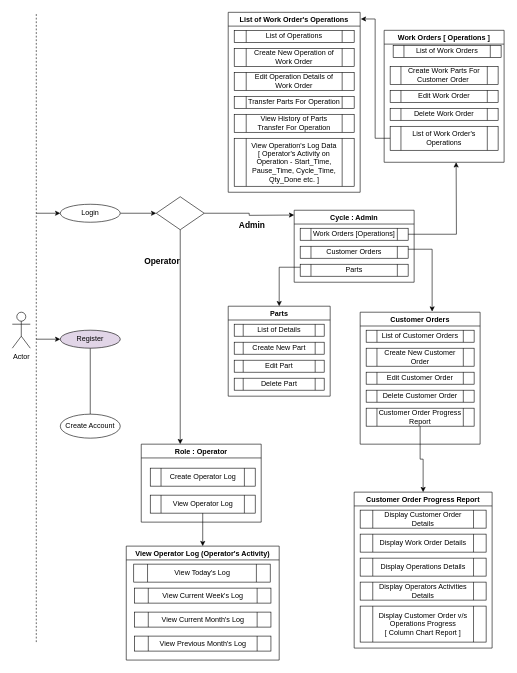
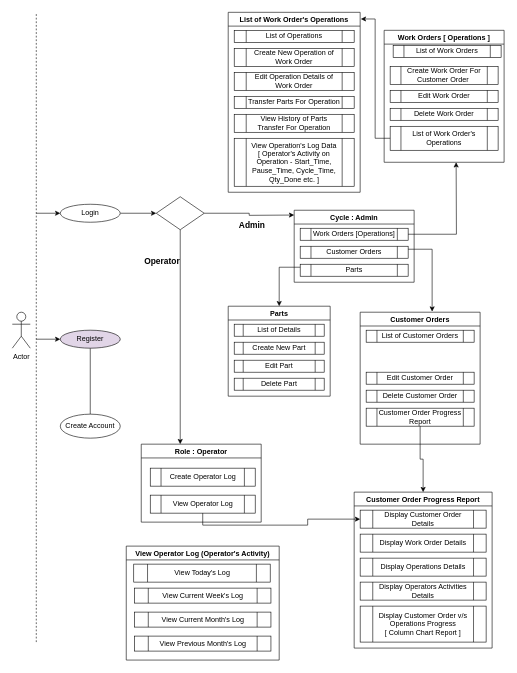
  <mxCell id="0" />
  <mxCell id="1" parent="0" />
  <mxCell id="2" value="" style="endArrow=none;dashed=1;html=1;rounded=0;" edge="1" parent="1"><mxGeometry width="50" height="50" relative="1" as="geometry"><mxPoint x="60" y="1070" as="sourcePoint" /><mxPoint x="60" y="20" as="targetPoint" /></mxGeometry></mxCell>
  <mxCell id="3" value="Actor" style="shape=umlActor;verticalLabelPosition=bottom;verticalAlign=top;html=1;outlineConnect=0;" vertex="1" parent="1"><mxGeometry x="20" y="520" width="30" height="60" as="geometry" /></mxCell>
  <mxCell id="4" style="edgeStyle=orthogonalEdgeStyle;rounded=0;orthogonalLoop=1;jettySize=auto;html=1;exitX=1;exitY=0.5;exitDx=0;exitDy=0;entryX=0;entryY=0.5;entryDx=0;entryDy=0;" edge="1" parent="1" source="5" target="11"><mxGeometry relative="1" as="geometry" /></mxCell>
  <mxCell id="5" value="Login" style="ellipse;whiteSpace=wrap;html=1;" vertex="1" parent="1"><mxGeometry x="100" y="340" width="100" height="30" as="geometry" /></mxCell>
  <mxCell id="6" style="edgeStyle=orthogonalEdgeStyle;rounded=0;orthogonalLoop=1;jettySize=auto;html=1;exitX=0.5;exitY=1;exitDx=0;exitDy=0;entryX=0.5;entryY=0;entryDx=0;entryDy=0;endArrow=none;" edge="1" parent="1" source="7" target="8"><mxGeometry relative="1" as="geometry" /></mxCell>
  <mxCell id="7" value="Register" style="ellipse;whiteSpace=wrap;html=1;fillColor=#e1d5e7;" vertex="1" parent="1"><mxGeometry x="100" y="550" width="100" height="30" as="geometry" /></mxCell>
  <mxCell id="8" value="Create Account" style="ellipse;whiteSpace=wrap;html=1;" vertex="1" parent="1"><mxGeometry x="100" y="690" width="100" height="40" as="geometry" /></mxCell>
  <mxCell id="9" style="edgeStyle=orthogonalEdgeStyle;rounded=0;orthogonalLoop=1;jettySize=auto;html=1;exitX=1;exitY=0.5;exitDx=0;exitDy=0;" edge="1" parent="1" source="11"><mxGeometry relative="1" as="geometry"><mxPoint x="490" y="358" as="targetPoint" /></mxGeometry></mxCell>
  <mxCell id="10" style="edgeStyle=orthogonalEdgeStyle;rounded=0;orthogonalLoop=1;jettySize=auto;html=1;exitX=0.5;exitY=1;exitDx=0;exitDy=0;entryX=0.325;entryY=0;entryDx=0;entryDy=0;entryPerimeter=0;fontSize=14;" edge="1" parent="1" source="11" target="16"><mxGeometry relative="1" as="geometry" /></mxCell>
  <mxCell id="11" value="" style="rhombus;whiteSpace=wrap;html=1;" vertex="1" parent="1"><mxGeometry x="260" y="327.5" width="80" height="55" as="geometry" /></mxCell>
  <mxCell id="12" value="Cycle : Admin" style="swimlane;startSize=23;" vertex="1" parent="1"><mxGeometry x="490" y="350" width="200" height="120" as="geometry" /></mxCell>
  <mxCell id="13" value="Work Orders [Operations]" style="shape=process;whiteSpace=wrap;html=1;backgroundOutline=1;" vertex="1" parent="12"><mxGeometry x="10" y="30" width="180" height="20" as="geometry" /></mxCell>
  <mxCell id="14" value="Customer Orders" style="shape=process;whiteSpace=wrap;html=1;backgroundOutline=1;" vertex="1" parent="12"><mxGeometry x="10" y="60" width="180" height="20" as="geometry" /></mxCell>
  <mxCell id="15" value="Parts" style="shape=process;whiteSpace=wrap;html=1;backgroundOutline=1;" vertex="1" parent="12"><mxGeometry x="10" y="90" width="180" height="20" as="geometry" /></mxCell>
  <mxCell id="16" value="Role : Operator" style="swimlane;startSize=23;" vertex="1" parent="1"><mxGeometry x="235" y="740" width="200" height="130" as="geometry" /></mxCell>
  <mxCell id="17" value="Create Operator Log" style="shape=process;whiteSpace=wrap;html=1;backgroundOutline=1;" vertex="1" parent="16"><mxGeometry x="15" y="40" width="175" height="30" as="geometry" /></mxCell>
  <mxCell id="18" value="View Operator Log" style="shape=process;whiteSpace=wrap;html=1;backgroundOutline=1;" vertex="1" parent="16"><mxGeometry x="15" y="85" width="175" height="30" as="geometry" /></mxCell>
  <mxCell id="19" value="Parts" style="swimlane;startSize=23;" vertex="1" parent="1"><mxGeometry x="380" y="510" width="170" height="150" as="geometry" /></mxCell>
  <mxCell id="20" value="List of Details" style="shape=process;whiteSpace=wrap;html=1;backgroundOutline=1;" vertex="1" parent="19"><mxGeometry x="10" y="30" width="150" height="20" as="geometry" /></mxCell>
  <mxCell id="21" value="Create New Part" style="shape=process;whiteSpace=wrap;html=1;backgroundOutline=1;" vertex="1" parent="19"><mxGeometry x="10" y="60" width="150" height="20" as="geometry" /></mxCell>
  <mxCell id="22" value="Edit Part" style="shape=process;whiteSpace=wrap;html=1;backgroundOutline=1;" vertex="1" parent="19"><mxGeometry x="10" y="90" width="150" height="20" as="geometry" /></mxCell>
  <mxCell id="23" value="Delete Part" style="shape=process;whiteSpace=wrap;html=1;backgroundOutline=1;" vertex="1" parent="19"><mxGeometry x="10" y="120" width="150" height="20" as="geometry" /></mxCell>
  <mxCell id="24" value="Customer Orders" style="swimlane;startSize=23;" vertex="1" parent="1"><mxGeometry x="600" y="520" width="200" height="220" as="geometry" /></mxCell>
  <mxCell id="25" value="List of Customer Orders" style="shape=process;whiteSpace=wrap;html=1;backgroundOutline=1;" vertex="1" parent="24"><mxGeometry x="10" y="30" width="180" height="20" as="geometry" /></mxCell>
- <mxCell id="26" value="Create New Customer Order" style="shape=process;whiteSpace=wrap;html=1;backgroundOutline=1;" vertex="1" parent="24"><mxGeometry x="10" y="60" width="180" height="30" as="geometry" /></mxCell>
  <mxCell id="27" value="Edit Customer Order" style="shape=process;whiteSpace=wrap;html=1;backgroundOutline=1;" vertex="1" parent="24"><mxGeometry x="10" y="100" width="180" height="20" as="geometry" /></mxCell>
  <mxCell id="28" value="Delete Customer Order" style="shape=process;whiteSpace=wrap;html=1;backgroundOutline=1;" vertex="1" parent="24"><mxGeometry x="10" y="130" width="180" height="20" as="geometry" /></mxCell>
  <mxCell id="29" value="Customer Order Progress Report" style="shape=process;whiteSpace=wrap;html=1;backgroundOutline=1;" vertex="1" parent="24"><mxGeometry x="10" y="160" width="180" height="30" as="geometry" /></mxCell>
  <mxCell id="30" value="Customer Order Progress Report" style="swimlane;startSize=23;" vertex="1" parent="1"><mxGeometry x="590" y="820" width="230" height="260" as="geometry" /></mxCell>
  <mxCell id="31" value="Display Customer Order Details" style="shape=process;whiteSpace=wrap;html=1;backgroundOutline=1;" vertex="1" parent="30"><mxGeometry x="10" y="30" width="210" height="30" as="geometry" /></mxCell>
  <mxCell id="32" value="Display Work Order Details" style="shape=process;whiteSpace=wrap;html=1;backgroundOutline=1;" vertex="1" parent="30"><mxGeometry x="10" y="70" width="210" height="30" as="geometry" /></mxCell>
  <mxCell id="33" value="Display Operations Details" style="shape=process;whiteSpace=wrap;html=1;backgroundOutline=1;" vertex="1" parent="30"><mxGeometry x="10" y="110" width="210" height="30" as="geometry" /></mxCell>
  <mxCell id="34" value="Display Operators Activities Details" style="shape=process;whiteSpace=wrap;html=1;backgroundOutline=1;" vertex="1" parent="30"><mxGeometry x="10" y="150" width="210" height="30" as="geometry" /></mxCell>
  <mxCell id="35" value="Display Customer Order v/s Operations Progress&lt;br&gt;[ Column Chart Report ]" style="shape=process;whiteSpace=wrap;html=1;backgroundOutline=1;" vertex="1" parent="30"><mxGeometry x="10" y="190" width="210" height="60" as="geometry" /></mxCell>
  <mxCell id="36" value="Work Orders [ Operations ]" style="swimlane;startSize=23;" vertex="1" parent="1"><mxGeometry x="640" y="50" width="200" height="220" as="geometry" /></mxCell>
  <mxCell id="37" value="List of Work Orders" style="shape=process;whiteSpace=wrap;html=1;backgroundOutline=1;" vertex="1" parent="36"><mxGeometry x="15" y="25" width="180" height="20" as="geometry" /></mxCell>
- <mxCell id="38" value="Create Work Parts For Customer Order&amp;nbsp;" style="shape=process;whiteSpace=wrap;html=1;backgroundOutline=1;" vertex="1" parent="36"><mxGeometry x="10" y="60" width="180" height="30" as="geometry" /></mxCell>
+ <mxCell id="38" value="Create Work Order For Customer Order&amp;nbsp;" style="shape=process;whiteSpace=wrap;html=1;backgroundOutline=1;" vertex="1" parent="36"><mxGeometry x="10" y="60" width="180" height="30" as="geometry" /></mxCell>
  <mxCell id="39" value="Edit Work Order" style="shape=process;whiteSpace=wrap;html=1;backgroundOutline=1;" vertex="1" parent="36"><mxGeometry x="10" y="100" width="180" height="20" as="geometry" /></mxCell>
  <mxCell id="40" value="Delete Work Order" style="shape=process;whiteSpace=wrap;html=1;backgroundOutline=1;" vertex="1" parent="36"><mxGeometry x="10" y="130" width="180" height="20" as="geometry" /></mxCell>
  <mxCell id="41" value="List of Work Order's Operations" style="shape=process;whiteSpace=wrap;html=1;backgroundOutline=1;" vertex="1" parent="36"><mxGeometry x="10" y="160" width="180" height="40" as="geometry" /></mxCell>
  <mxCell id="42" value="List of Work Order's Operations" style="swimlane;startSize=23;" vertex="1" parent="1"><mxGeometry x="380" y="20" width="220" height="300" as="geometry" /></mxCell>
  <mxCell id="43" value="List of Operations" style="shape=process;whiteSpace=wrap;html=1;backgroundOutline=1;" vertex="1" parent="42"><mxGeometry x="10" y="30" width="200" height="20" as="geometry" /></mxCell>
  <mxCell id="44" value="Create New Operation of Work Order" style="shape=process;whiteSpace=wrap;html=1;backgroundOutline=1;" vertex="1" parent="42"><mxGeometry x="10" y="60" width="200" height="30" as="geometry" /></mxCell>
  <mxCell id="45" value="Edit Operation Details of Work Order" style="shape=process;whiteSpace=wrap;html=1;backgroundOutline=1;" vertex="1" parent="42"><mxGeometry x="10" y="100" width="200" height="30" as="geometry" /></mxCell>
  <mxCell id="46" value="Transfer Parts For Operation" style="shape=process;whiteSpace=wrap;html=1;backgroundOutline=1;" vertex="1" parent="42"><mxGeometry x="10" y="140" width="200" height="20" as="geometry" /></mxCell>
  <mxCell id="47" value="View History of Parts Transfer For Operation" style="shape=process;whiteSpace=wrap;html=1;backgroundOutline=1;" vertex="1" parent="42"><mxGeometry x="10" y="170" width="200" height="30" as="geometry" /></mxCell>
  <mxCell id="48" value="View Operation's Log Data&lt;br&gt;[ Operator's Activity on Operation - Start_Time, Pause_Time, Cycle_Time, Qty_Done etc. ]" style="shape=process;whiteSpace=wrap;html=1;backgroundOutline=1;" vertex="1" parent="42"><mxGeometry x="10" y="210" width="200" height="80" as="geometry" /></mxCell>
  <mxCell id="49" value="View Operator Log (Operator's Activity)" style="swimlane;startSize=23;" vertex="1" parent="1"><mxGeometry x="210" y="910" width="255" height="190" as="geometry" /></mxCell>
  <mxCell id="50" value="View Today's Log" style="shape=process;whiteSpace=wrap;html=1;backgroundOutline=1;" vertex="1" parent="49"><mxGeometry x="12.5" y="30" width="227.5" height="30" as="geometry" /></mxCell>
  <mxCell id="51" value="View Current Week's Log" style="shape=process;whiteSpace=wrap;html=1;backgroundOutline=1;" vertex="1" parent="49"><mxGeometry x="13.75" y="70" width="227.5" height="25" as="geometry" /></mxCell>
  <mxCell id="52" value="View Current Month's Log" style="shape=process;whiteSpace=wrap;html=1;backgroundOutline=1;" vertex="1" parent="49"><mxGeometry x="13.75" y="110" width="227.5" height="25" as="geometry" /></mxCell>
  <mxCell id="53" value="View Previous Month's Log" style="shape=process;whiteSpace=wrap;html=1;backgroundOutline=1;" vertex="1" parent="49"><mxGeometry x="13.75" y="150" width="227.5" height="25" as="geometry" /></mxCell>
  <mxCell id="54" value="" style="endArrow=classic;html=1;rounded=0;entryX=0;entryY=0.5;entryDx=0;entryDy=0;" edge="1" parent="1" target="5"><mxGeometry width="50" height="50" relative="1" as="geometry"><mxPoint x="60" y="355" as="sourcePoint" /><mxPoint x="480" y="410" as="targetPoint" /></mxGeometry></mxCell>
  <mxCell id="55" value="" style="endArrow=classic;html=1;rounded=0;entryX=0;entryY=0.5;entryDx=0;entryDy=0;" edge="1" parent="1" target="7"><mxGeometry width="50" height="50" relative="1" as="geometry"><mxPoint x="60" y="565" as="sourcePoint" /><mxPoint x="100" y="570" as="targetPoint" /></mxGeometry></mxCell>
  <mxCell id="56" value="&lt;b&gt;&lt;font style=&quot;font-size: 14px;&quot;&gt;Admin&lt;/font&gt;&lt;/b&gt;" style="text;html=1;strokeColor=none;fillColor=none;align=center;verticalAlign=middle;whiteSpace=wrap;rounded=0;" vertex="1" parent="1"><mxGeometry x="390" y="360" width="60" height="30" as="geometry" /></mxCell>
  <mxCell id="57" value="&lt;b&gt;&lt;font style=&quot;font-size: 14px;&quot;&gt;Operator&lt;/font&gt;&lt;/b&gt;" style="text;html=1;strokeColor=none;fillColor=none;align=center;verticalAlign=middle;whiteSpace=wrap;rounded=0;direction=west;flipV=0;flipH=1;rotation=0;" vertex="1" parent="1"><mxGeometry x="240" y="420" width="60" height="30" as="geometry" /></mxCell>
  <mxCell id="58" style="edgeStyle=orthogonalEdgeStyle;rounded=0;orthogonalLoop=1;jettySize=auto;html=1;exitX=1;exitY=0.25;exitDx=0;exitDy=0;entryX=0.6;entryY=-0.005;entryDx=0;entryDy=0;entryPerimeter=0;fontSize=14;" edge="1" parent="1" source="14" target="24"><mxGeometry relative="1" as="geometry" /></mxCell>
  <mxCell id="59" style="edgeStyle=orthogonalEdgeStyle;rounded=0;orthogonalLoop=1;jettySize=auto;html=1;exitX=0.5;exitY=1;exitDx=0;exitDy=0;fontSize=14;" edge="1" parent="1" source="29" target="30"><mxGeometry relative="1" as="geometry" /></mxCell>
  <mxCell id="60" style="edgeStyle=orthogonalEdgeStyle;rounded=0;orthogonalLoop=1;jettySize=auto;html=1;exitX=1;exitY=0.5;exitDx=0;exitDy=0;fontSize=14;" edge="1" parent="1" source="13"><mxGeometry relative="1" as="geometry"><mxPoint x="760" y="270" as="targetPoint" /></mxGeometry></mxCell>
  <mxCell id="61" style="edgeStyle=orthogonalEdgeStyle;rounded=0;orthogonalLoop=1;jettySize=auto;html=1;exitX=0;exitY=0.25;exitDx=0;exitDy=0;entryX=0.5;entryY=0;entryDx=0;entryDy=0;fontSize=14;" edge="1" parent="1" source="15" target="19"><mxGeometry relative="1" as="geometry" /></mxCell>
  <mxCell id="62" style="edgeStyle=orthogonalEdgeStyle;rounded=0;orthogonalLoop=1;jettySize=auto;html=1;exitX=0;exitY=0.5;exitDx=0;exitDy=0;entryX=1.005;entryY=0.037;entryDx=0;entryDy=0;entryPerimeter=0;fontSize=14;" edge="1" parent="1" source="41" target="42"><mxGeometry relative="1" as="geometry" /></mxCell>
- <mxCell id="63" style="edgeStyle=orthogonalEdgeStyle;rounded=0;orthogonalLoop=1;jettySize=auto;html=1;exitX=0.5;exitY=1;exitDx=0;exitDy=0;fontSize=14;" edge="1" parent="1" source="18" target="49"><mxGeometry relative="1" as="geometry" /></mxCell>
+ <mxCell id="63" style="edgeStyle=orthogonalEdgeStyle;rounded=0;orthogonalLoop=1;jettySize=auto;html=1;exitX=0.5;exitY=1;exitDx=0;exitDy=0;fontSize=14;" edge="1" parent="1" source="18" target="31"><mxGeometry relative="1" as="geometry" /></mxCell>
